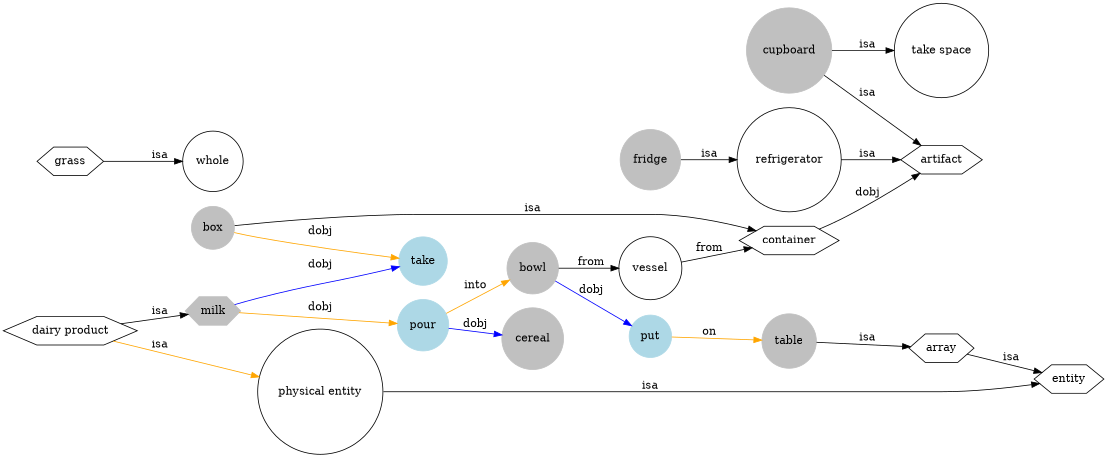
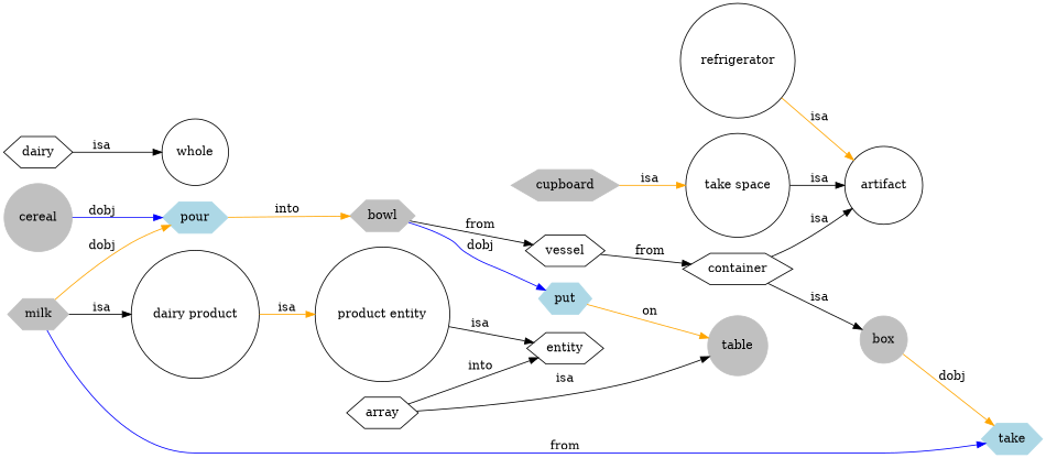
  strict digraph {
    rankdir=LR
    node [shape=circle]
-   bowl [color=grey style=filled]
-   vessel
-   put [color=lightblue style=filled]
+   bowl [color=grey shape=hexagon style=filled]
+   vessel [shape=hexagon]
+   put [color=lightblue shape=hexagon style=filled]
    container [shape=hexagon]
-   take [color=lightblue style=filled]
+   take [color=lightblue shape=hexagon style=filled]
    table [color=grey style=filled]
-   artifact [shape=hexagon]
+   artifact
    entity [shape=hexagon]
-   "physical entity"
-   cupboard [color=grey style=filled]
+   "physical entity" [label="product entity"]
+   cupboard [color=grey shape=hexagon style=filled]
    n11 [label="take space"]
    array [shape=hexagon]
    cereal [color=grey style=filled]
-   pour [color=lightblue style=filled]
-   grass [shape=hexagon]
+   pour [color=lightblue shape=hexagon style=filled]
+   grass [shape=hexagon label=dairy]
    whole
    box [color=grey style=filled]
    milk [color=grey shape=hexagon style=filled]
-   "dairy product" [shape=hexagon]
-   fridge [color=grey style=filled]
+   "dairy product"
    refrigerator
    bowl -> vessel [label=from]
    bowl -> put [color=blue label=dobj]
    vessel -> container [label=from]
    put -> table [color=orange label=on]
-   container -> artifact [label=dobj]
-   table -> array [label=isa]
+   container -> artifact [label=isa]
+   array -> table [label=isa]
    "physical entity" -> entity [label=isa]
-   cupboard -> n11 [label=isa]
-   cupboard -> artifact [label=isa]
-   array -> entity [label=isa]
-   pour -> cereal [color=blue label=dobj]
+   cupboard -> n11 [label=isa color=orange]
+   n11 -> artifact [label=isa]
+   array -> entity [label=into]
+   cereal -> pour [color=blue label=dobj]
    pour -> bowl [color=orange label=into]
    grass -> whole [label=isa]
-   box -> container [label=isa]
+   container -> box [label=isa]
    box -> take [color=orange label=dobj]
-   milk -> take [color=blue label=dobj]
+   milk -> take [color=blue label=from]
    milk -> pour [color=orange label=dobj]
-   "dairy product" -> milk [label=isa]
+   milk -> "dairy product" [label=isa]
    "dairy product" -> "physical entity" [color=orange label=isa]
-   fridge -> refrigerator [label=isa]
-   refrigerator -> artifact [label=isa]
+   refrigerator -> artifact [label=isa color=orange]
  }
